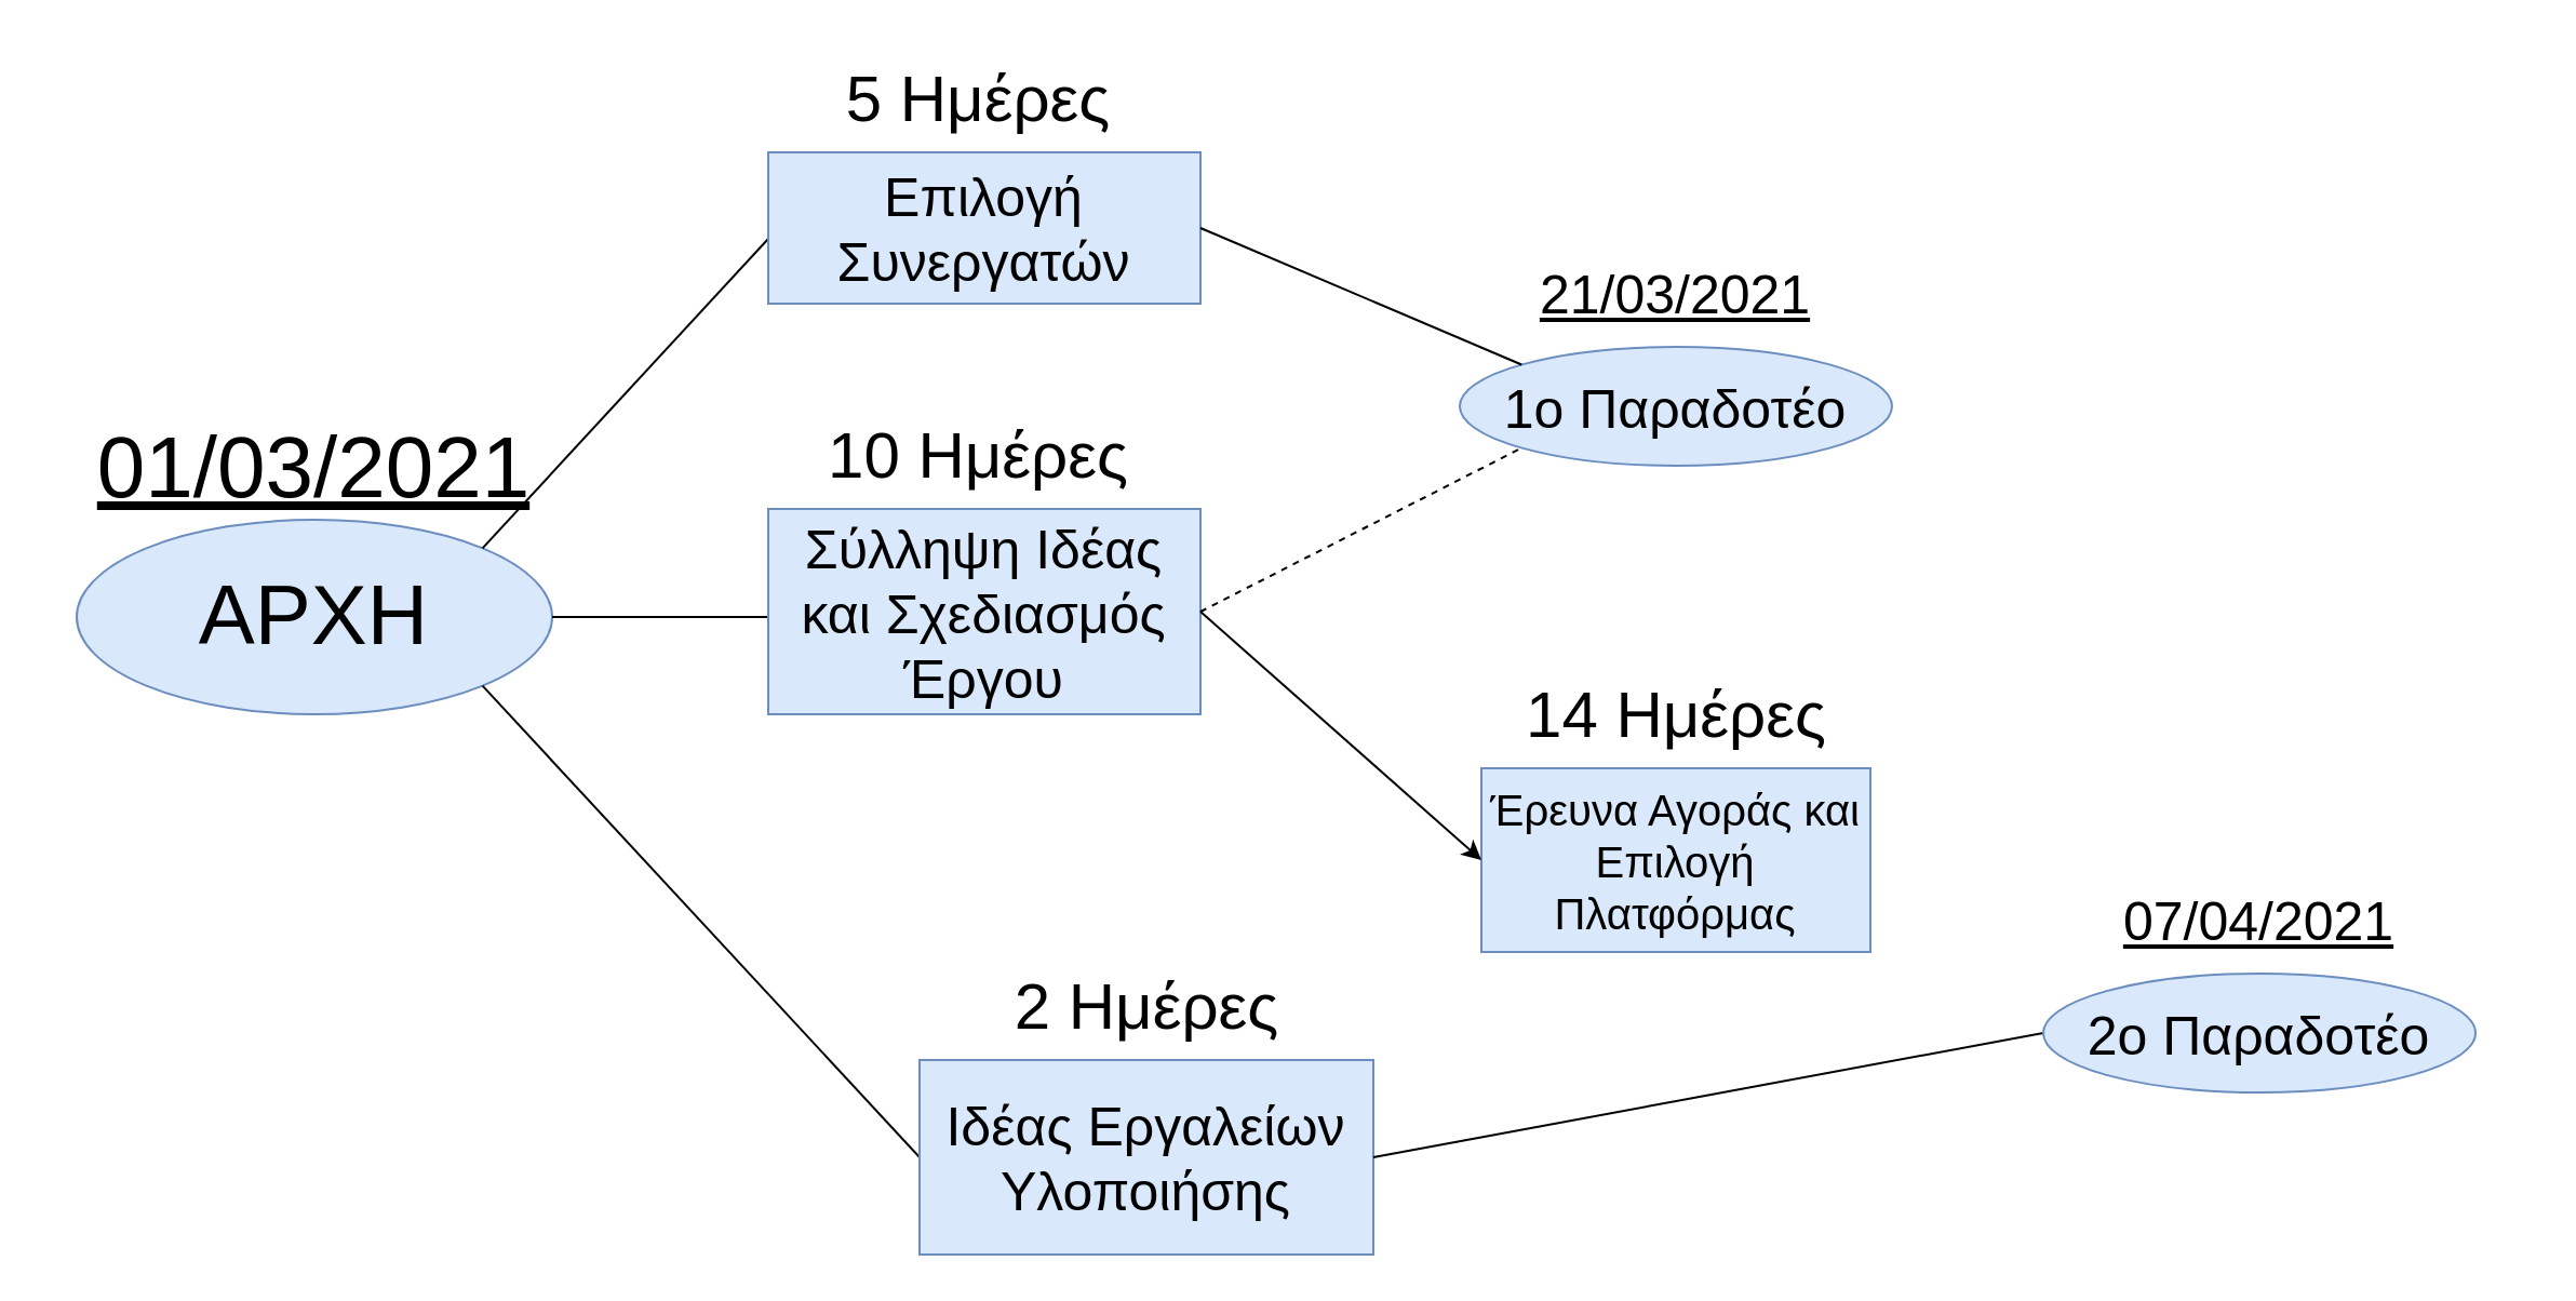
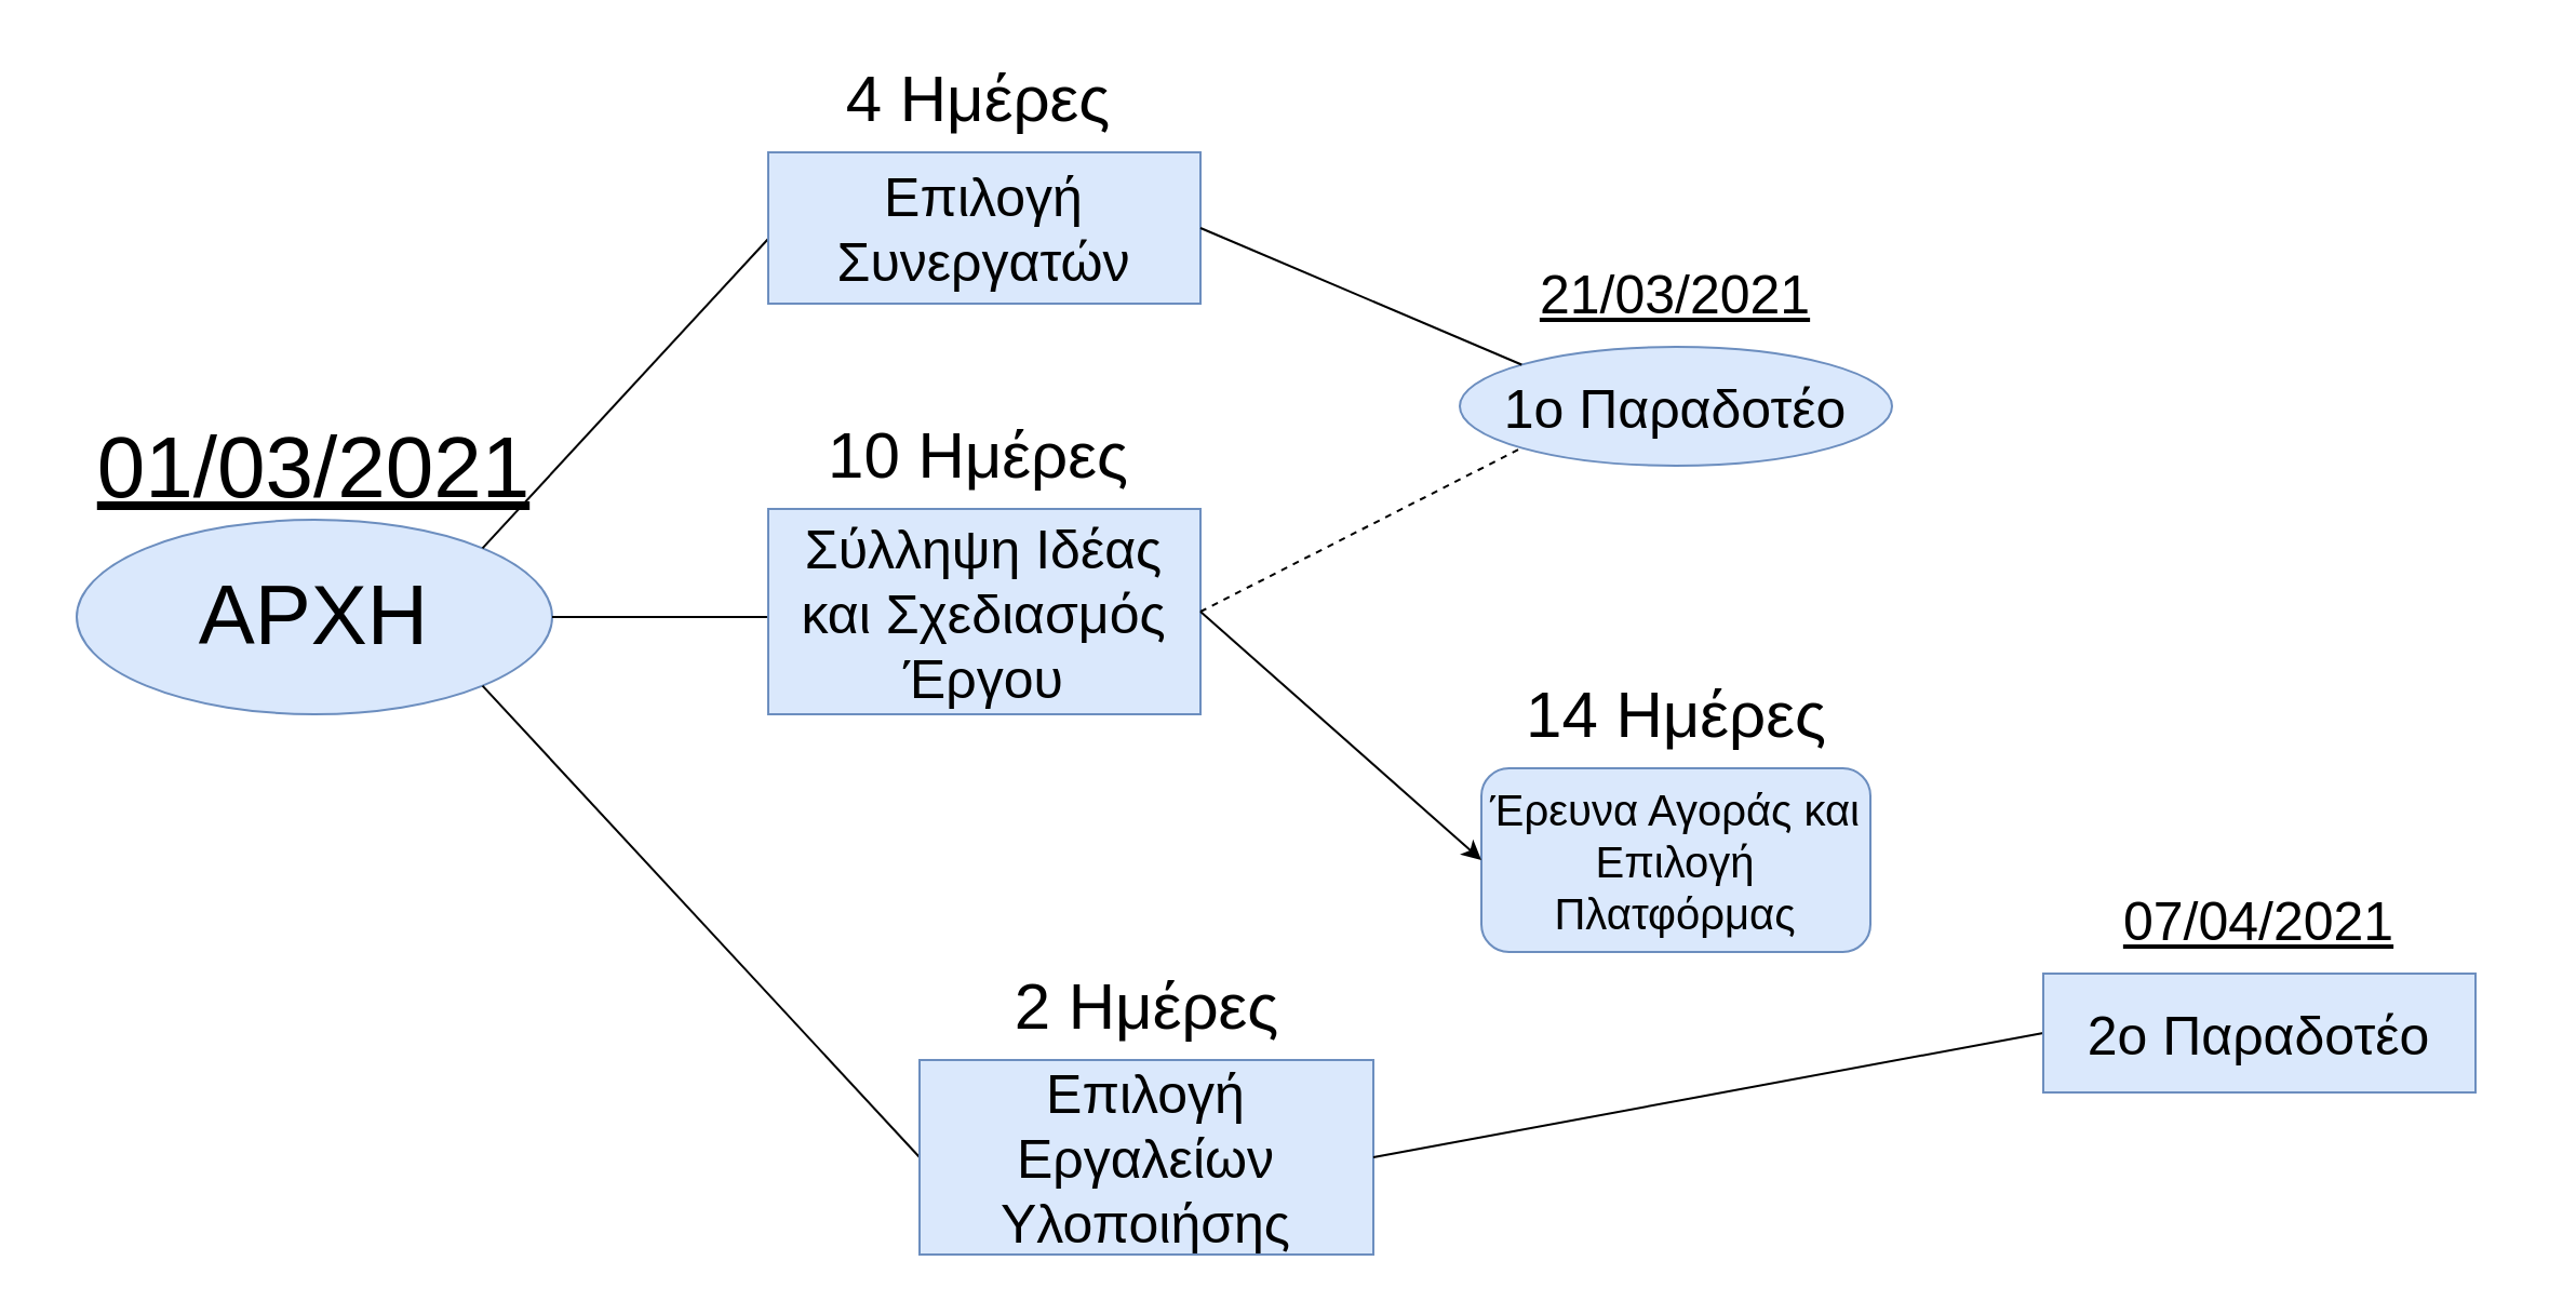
  <mxCell id="0" style=";html=1;" />
  <mxCell id="1" style=";html=1;" parent="0" />
  <mxCell id="2" value="&lt;font style=&quot;font-size: 39px&quot;&gt;ΑΡΧΗ&lt;/font&gt;" style="ellipse;whiteSpace=wrap;html=1;fillColor=#dae8fc;strokeColor=#6c8ebf;" vertex="1" parent="1"><mxGeometry x="35" y="240" width="220" height="90" as="geometry" /></mxCell>
  <mxCell id="3" value="" style="endArrow=none;html=1;exitX=1;exitY=0;exitDx=0;exitDy=0;" edge="1" parent="1" source="2"><mxGeometry width="50" height="50" relative="1" as="geometry"><mxPoint x="235" y="260" as="sourcePoint" /><mxPoint x="355" y="110" as="targetPoint" /></mxGeometry></mxCell>
  <mxCell id="4" value="&lt;font size=&quot;1&quot;&gt;&lt;u style=&quot;font-size: 40px&quot;&gt;01/03/2021&lt;/u&gt;&lt;/font&gt;" style="text;html=1;strokeColor=none;fillColor=none;align=center;verticalAlign=middle;whiteSpace=wrap;rounded=0;" vertex="1" parent="1"><mxGeometry x="20" y="190" width="250" height="50" as="geometry" /></mxCell>
  <mxCell id="5" value="&lt;span style=&quot;font-size: 25px&quot;&gt;Επιλογή Συνεργατών&lt;/span&gt;" style="rounded=0;whiteSpace=wrap;html=1;fillColor=#dae8fc;strokeColor=#6c8ebf;" vertex="1" parent="1"><mxGeometry x="355" y="70" width="200" height="70" as="geometry" /></mxCell>
  <mxCell id="6" value="" style="endArrow=none;html=1;exitX=1;exitY=0.5;exitDx=0;exitDy=0;" edge="1" parent="1" source="2"><mxGeometry width="50" height="50" relative="1" as="geometry"><mxPoint x="535" y="370" as="sourcePoint" /><mxPoint x="395" y="285" as="targetPoint" /></mxGeometry></mxCell>
  <mxCell id="7" value="&lt;span style=&quot;font-size: 25px&quot;&gt;Σύλληψη Ιδέας και Σχεδιασμός Έργου&lt;/span&gt;" style="rounded=0;whiteSpace=wrap;html=1;fillColor=#dae8fc;strokeColor=#6c8ebf;" vertex="1" parent="1"><mxGeometry x="355" y="235" width="200" height="95" as="geometry" /></mxCell>
  <mxCell id="8" value="" style="endArrow=none;html=1;exitX=1;exitY=1;exitDx=0;exitDy=0;entryX=0;entryY=0.5;entryDx=0;entryDy=0;" edge="1" parent="1" source="2" target="9"><mxGeometry width="50" height="50" relative="1" as="geometry"><mxPoint x="205" y="340" as="sourcePoint" /><mxPoint x="355" y="470" as="targetPoint" /></mxGeometry></mxCell>
- <mxCell id="9" value="&lt;font style=&quot;font-size: 25px&quot;&gt;Ιδέας Εργαλείων Υλοποιήσης&lt;/font&gt;" style="rounded=0;whiteSpace=wrap;html=1;fillColor=#dae8fc;strokeColor=#6c8ebf;" vertex="1" parent="1"><mxGeometry x="425" y="490" width="210" height="90" as="geometry" /></mxCell>
- <mxCell id="10" value="&lt;span style=&quot;font-size: 30px&quot;&gt;5 Ημέρες&lt;/span&gt;" style="text;html=1;strokeColor=none;fillColor=none;align=center;verticalAlign=middle;whiteSpace=wrap;rounded=0;" vertex="1" parent="1"><mxGeometry x="330" y="20" width="245" height="50" as="geometry" /></mxCell>
+ <mxCell id="9" value="&lt;font style=&quot;font-size: 25px&quot;&gt;Επιλογή Εργαλείων Υλοποιήσης&lt;/font&gt;" style="rounded=0;whiteSpace=wrap;html=1;fillColor=#dae8fc;strokeColor=#6c8ebf;" vertex="1" parent="1"><mxGeometry x="425" y="490" width="210" height="90" as="geometry" /></mxCell>
+ <mxCell id="10" value="&lt;span style=&quot;font-size: 30px&quot;&gt;4 Ημέρες&lt;/span&gt;" style="text;html=1;strokeColor=none;fillColor=none;align=center;verticalAlign=middle;whiteSpace=wrap;rounded=0;" vertex="1" parent="1"><mxGeometry x="330" y="20" width="245" height="50" as="geometry" /></mxCell>
  <mxCell id="11" value="&lt;span style=&quot;font-size: 30px&quot;&gt;10 Ημέρες&lt;/span&gt;" style="text;html=1;strokeColor=none;fillColor=none;align=center;verticalAlign=middle;whiteSpace=wrap;rounded=0;" vertex="1" parent="1"><mxGeometry x="330" y="185" width="245" height="50" as="geometry" /></mxCell>
  <mxCell id="12" value="&lt;span style=&quot;font-size: 30px&quot;&gt;2 Ημέρες&lt;/span&gt;" style="text;html=1;strokeColor=none;fillColor=none;align=center;verticalAlign=middle;whiteSpace=wrap;rounded=0;" vertex="1" parent="1"><mxGeometry x="407.5" y="440" width="245" height="50" as="geometry" /></mxCell>
  <mxCell id="13" value="&lt;font style=&quot;font-size: 25px&quot;&gt;1ο Παραδοτέο&lt;/font&gt;" style="ellipse;whiteSpace=wrap;html=1;fillColor=#dae8fc;strokeColor=#6c8ebf;" vertex="1" parent="1"><mxGeometry x="675" y="160" width="200" height="55" as="geometry" /></mxCell>
  <mxCell id="14" value="" style="endArrow=none;html=1;exitX=1;exitY=0.5;exitDx=0;exitDy=0;entryX=0;entryY=0;entryDx=0;entryDy=0;" edge="1" parent="1" source="5" target="13"><mxGeometry width="50" height="50" relative="1" as="geometry"><mxPoint x="575" y="100" as="sourcePoint" /><mxPoint x="685" y="20" as="targetPoint" /></mxGeometry></mxCell>
  <mxCell id="15" value="" style="endArrow=none;html=1;entryX=0;entryY=1;entryDx=0;entryDy=0;exitX=1;exitY=0.5;exitDx=0;exitDy=0;dashed=1;" edge="1" parent="1" source="7" target="13"><mxGeometry width="50" height="50" relative="1" as="geometry"><mxPoint x="605" y="280" as="sourcePoint" /><mxPoint x="655" y="230" as="targetPoint" /></mxGeometry></mxCell>
  <mxCell id="16" value="&lt;font size=&quot;1&quot;&gt;&lt;u style=&quot;font-size: 25px&quot;&gt;21/03/2021&lt;/u&gt;&lt;/font&gt;" style="text;html=1;strokeColor=none;fillColor=none;align=center;verticalAlign=middle;whiteSpace=wrap;rounded=0;" vertex="1" parent="1"><mxGeometry x="650" y="110" width="250" height="50" as="geometry" /></mxCell>
- <mxCell id="17" value="&lt;font style=&quot;font-size: 20px&quot;&gt;Έρευνα Αγοράς και Επιλογή Πλατφόρμας&lt;/font&gt;" style="rounded=0;whiteSpace=wrap;html=1;fillColor=#dae8fc;strokeColor=#6c8ebf;" vertex="1" parent="1"><mxGeometry x="685" y="355" width="180" height="85" as="geometry" /></mxCell>
+ <mxCell id="17" value="&lt;font style=&quot;font-size: 20px&quot;&gt;Έρευνα Αγοράς και Επιλογή Πλατφόρμας&lt;/font&gt;" style="whiteSpace=wrap;html=1;fillColor=#dae8fc;strokeColor=#6c8ebf;rounded=1;" vertex="1" parent="1"><mxGeometry x="685" y="355" width="180" height="85" as="geometry" /></mxCell>
  <mxCell id="18" value="" style="endArrow=classic;html=1;exitX=1;exitY=0.5;exitDx=0;exitDy=0;entryX=0;entryY=0.5;entryDx=0;entryDy=0;" edge="1" parent="1" source="7" target="17"><mxGeometry width="50" height="50" relative="1" as="geometry"><mxPoint x="615" y="390" as="sourcePoint" /><mxPoint x="665" y="340" as="targetPoint" /></mxGeometry></mxCell>
  <mxCell id="19" value="" style="endArrow=none;html=1;exitX=1;exitY=0.5;exitDx=0;exitDy=0;entryX=0;entryY=0.5;entryDx=0;entryDy=0;" edge="1" parent="1" source="9" target="20"><mxGeometry width="50" height="50" relative="1" as="geometry"><mxPoint x="655" y="540" as="sourcePoint" /><mxPoint x="975" y="470" as="targetPoint" /></mxGeometry></mxCell>
- <mxCell id="20" value="&lt;font style=&quot;font-size: 25px&quot;&gt;2ο Παραδοτέο&lt;/font&gt;" style="ellipse;whiteSpace=wrap;html=1;fillColor=#dae8fc;strokeColor=#6c8ebf;" vertex="1" parent="1"><mxGeometry x="945" y="450" width="200" height="55" as="geometry" /></mxCell>
+ <mxCell id="20" value="&lt;font style=&quot;font-size: 25px&quot;&gt;2ο Παραδοτέο&lt;/font&gt;" style="whiteSpace=wrap;html=1;fillColor=#dae8fc;strokeColor=#6c8ebf;rounded=0;" vertex="1" parent="1"><mxGeometry x="945" y="450" width="200" height="55" as="geometry" /></mxCell>
  <mxCell id="21" value="&lt;font size=&quot;1&quot;&gt;&lt;u style=&quot;font-size: 25px&quot;&gt;07/04/2021&lt;/u&gt;&lt;/font&gt;" style="text;html=1;strokeColor=none;fillColor=none;align=center;verticalAlign=middle;whiteSpace=wrap;rounded=0;" vertex="1" parent="1"><mxGeometry x="920" y="400" width="250" height="50" as="geometry" /></mxCell>
  <mxCell id="22" value="&lt;span style=&quot;font-size: 30px&quot;&gt;14 Ημέρες&lt;/span&gt;" style="text;html=1;strokeColor=none;fillColor=none;align=center;verticalAlign=middle;whiteSpace=wrap;rounded=0;" vertex="1" parent="1"><mxGeometry x="652.5" y="305" width="245" height="50" as="geometry" /></mxCell>
